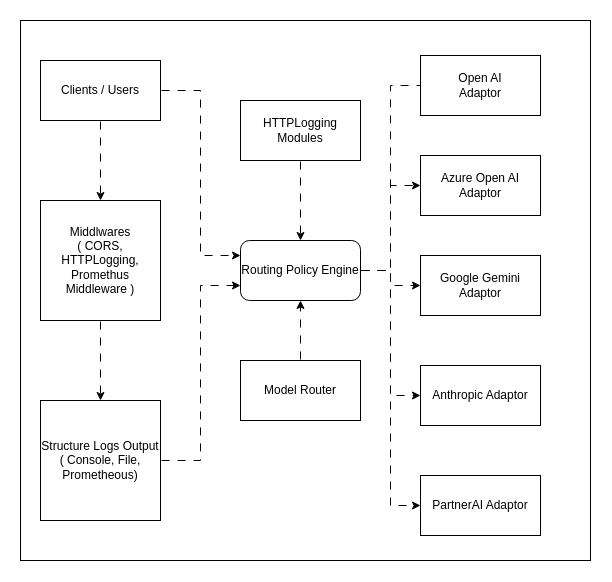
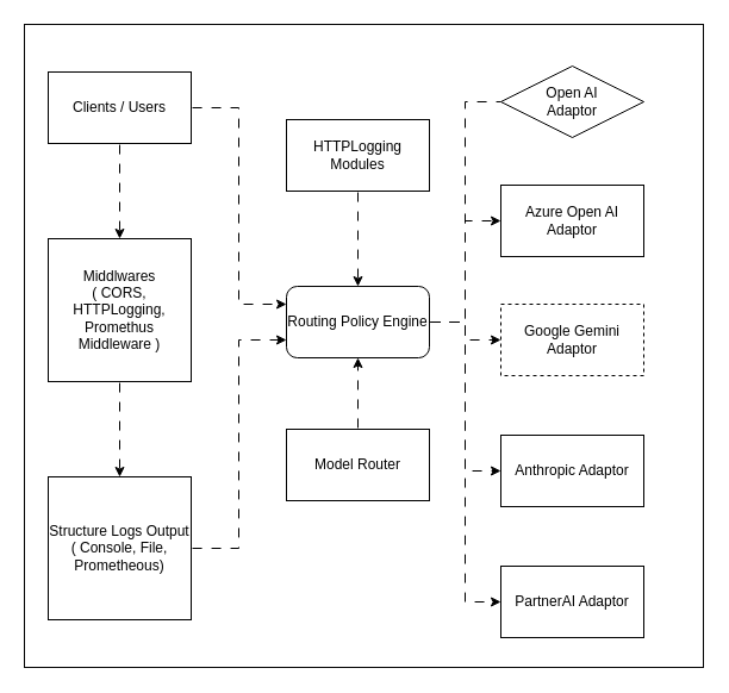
  <mxCell id="0" />
  <mxCell id="1" parent="0" />
  <mxCell id="2" value="" style="whiteSpace=wrap;html=1;" vertex="1" parent="1"><mxGeometry x="20" y="20" width="570" height="540" as="geometry" /></mxCell>
  <mxCell id="3" style="edgeStyle=orthogonalEdgeStyle;rounded=0;orthogonalLoop=1;jettySize=auto;html=1;entryX=0.5;entryY=0;entryDx=0;entryDy=0;flowAnimation=1;" edge="1" parent="1" source="5" target="7"><mxGeometry relative="1" as="geometry" /></mxCell>
  <mxCell id="4" style="edgeStyle=orthogonalEdgeStyle;rounded=0;orthogonalLoop=1;jettySize=auto;html=1;entryX=0;entryY=0.25;entryDx=0;entryDy=0;flowAnimation=1;" edge="1" parent="1" source="5" target="15"><mxGeometry relative="1" as="geometry" /></mxCell>
  <mxCell id="5" value="Clients / Users" style="whiteSpace=wrap;html=1;" vertex="1" parent="1"><mxGeometry x="40" y="60" width="120" height="60" as="geometry" /></mxCell>
  <mxCell id="6" style="edgeStyle=orthogonalEdgeStyle;rounded=0;orthogonalLoop=1;jettySize=auto;html=1;entryX=0.5;entryY=0;entryDx=0;entryDy=0;flowAnimation=1;" edge="1" parent="1" source="7" target="9"><mxGeometry relative="1" as="geometry" /></mxCell>
  <mxCell id="7" value="Middlwares&lt;div&gt;( CORS, HTTPLogging, Promethus Middleware )&lt;/div&gt;" style="whiteSpace=wrap;html=1;" vertex="1" parent="1"><mxGeometry x="40" y="200" width="120" height="120" as="geometry" /></mxCell>
  <mxCell id="8" style="edgeStyle=orthogonalEdgeStyle;rounded=0;orthogonalLoop=1;jettySize=auto;html=1;entryX=0;entryY=0.75;entryDx=0;entryDy=0;flowAnimation=1;" edge="1" parent="1" source="9" target="15"><mxGeometry relative="1" as="geometry" /></mxCell>
  <mxCell id="9" value="Structure Logs Output&lt;div&gt;( Console, File, Prometheous)&lt;/div&gt;" style="whiteSpace=wrap;html=1;" vertex="1" parent="1"><mxGeometry x="40" y="400" width="120" height="120" as="geometry" /></mxCell>
  <mxCell id="10" style="edgeStyle=orthogonalEdgeStyle;rounded=0;orthogonalLoop=1;jettySize=auto;html=1;entryX=0;entryY=0.5;entryDx=0;entryDy=0;flowAnimation=1;endArrow=none;" edge="1" parent="1" source="15" target="20"><mxGeometry relative="1" as="geometry" /></mxCell>
  <mxCell id="11" style="edgeStyle=orthogonalEdgeStyle;rounded=0;orthogonalLoop=1;jettySize=auto;html=1;entryX=0;entryY=0.5;entryDx=0;entryDy=0;flowAnimation=1;" edge="1" parent="1" source="15" target="24"><mxGeometry relative="1" as="geometry" /></mxCell>
  <mxCell id="12" style="edgeStyle=orthogonalEdgeStyle;rounded=0;orthogonalLoop=1;jettySize=auto;html=1;entryX=0;entryY=0.5;entryDx=0;entryDy=0;flowAnimation=1;" edge="1" parent="1" source="15" target="21"><mxGeometry relative="1" as="geometry" /></mxCell>
  <mxCell id="13" style="edgeStyle=orthogonalEdgeStyle;rounded=0;orthogonalLoop=1;jettySize=auto;html=1;entryX=0;entryY=0.5;entryDx=0;entryDy=0;flowAnimation=1;" edge="1" parent="1" source="15" target="22"><mxGeometry relative="1" as="geometry" /></mxCell>
  <mxCell id="14" style="edgeStyle=orthogonalEdgeStyle;rounded=0;orthogonalLoop=1;jettySize=auto;html=1;entryX=0;entryY=0.5;entryDx=0;entryDy=0;flowAnimation=1;" edge="1" parent="1" source="15" target="23"><mxGeometry relative="1" as="geometry" /></mxCell>
  <mxCell id="15" value="Routing Policy Engine" style="rounded=1;whiteSpace=wrap;html=1;" vertex="1" parent="1"><mxGeometry x="240" y="240" width="120" height="60" as="geometry" /></mxCell>
  <mxCell id="16" style="edgeStyle=orthogonalEdgeStyle;rounded=0;orthogonalLoop=1;jettySize=auto;html=1;entryX=0.5;entryY=0;entryDx=0;entryDy=0;flowAnimation=1;" edge="1" parent="1" source="17" target="15"><mxGeometry relative="1" as="geometry" /></mxCell>
  <mxCell id="17" value="HTTPLogging Modules" style="whiteSpace=wrap;html=1;" vertex="1" parent="1"><mxGeometry x="240" y="100" width="120" height="60" as="geometry" /></mxCell>
  <mxCell id="18" style="edgeStyle=orthogonalEdgeStyle;rounded=0;orthogonalLoop=1;jettySize=auto;html=1;entryX=0.5;entryY=1;entryDx=0;entryDy=0;flowAnimation=1;" edge="1" parent="1" source="19" target="15"><mxGeometry relative="1" as="geometry" /></mxCell>
  <mxCell id="19" value="Model Router" style="whiteSpace=wrap;html=1;" vertex="1" parent="1"><mxGeometry x="240" y="360" width="120" height="60" as="geometry" /></mxCell>
- <mxCell id="20" value="Open AI&lt;div&gt;Adaptor&lt;/div&gt;" style="whiteSpace=wrap;html=1;" vertex="1" parent="1"><mxGeometry x="420" y="55" width="120" height="60" as="geometry" /></mxCell>
- <mxCell id="21" value="Google Gemini&lt;div&gt;Adaptor&lt;/div&gt;" style="whiteSpace=wrap;html=1;" vertex="1" parent="1"><mxGeometry x="420" y="255" width="120" height="60" as="geometry" /></mxCell>
+ <mxCell id="20" value="Open AI&lt;div&gt;Adaptor&lt;/div&gt;" style="rhombus;whiteSpace=wrap;html=1;" vertex="1" parent="1"><mxGeometry x="420" y="55" width="120" height="60" as="geometry" /></mxCell>
+ <mxCell id="21" value="Google Gemini&lt;div&gt;Adaptor&lt;/div&gt;" style="whiteSpace=wrap;html=1;dashed=1;" vertex="1" parent="1"><mxGeometry x="420" y="255" width="120" height="60" as="geometry" /></mxCell>
  <mxCell id="22" value="Azure Open AI&lt;div&gt;Adaptor&lt;/div&gt;" style="whiteSpace=wrap;html=1;" vertex="1" parent="1"><mxGeometry x="420" y="155" width="120" height="60" as="geometry" /></mxCell>
  <mxCell id="23" value="Anthropic Adaptor" style="whiteSpace=wrap;html=1;" vertex="1" parent="1"><mxGeometry x="420" y="365" width="120" height="60" as="geometry" /></mxCell>
  <mxCell id="24" value="PartnerAI Adaptor" style="whiteSpace=wrap;html=1;" vertex="1" parent="1"><mxGeometry x="420" y="475" width="120" height="60" as="geometry" /></mxCell>
